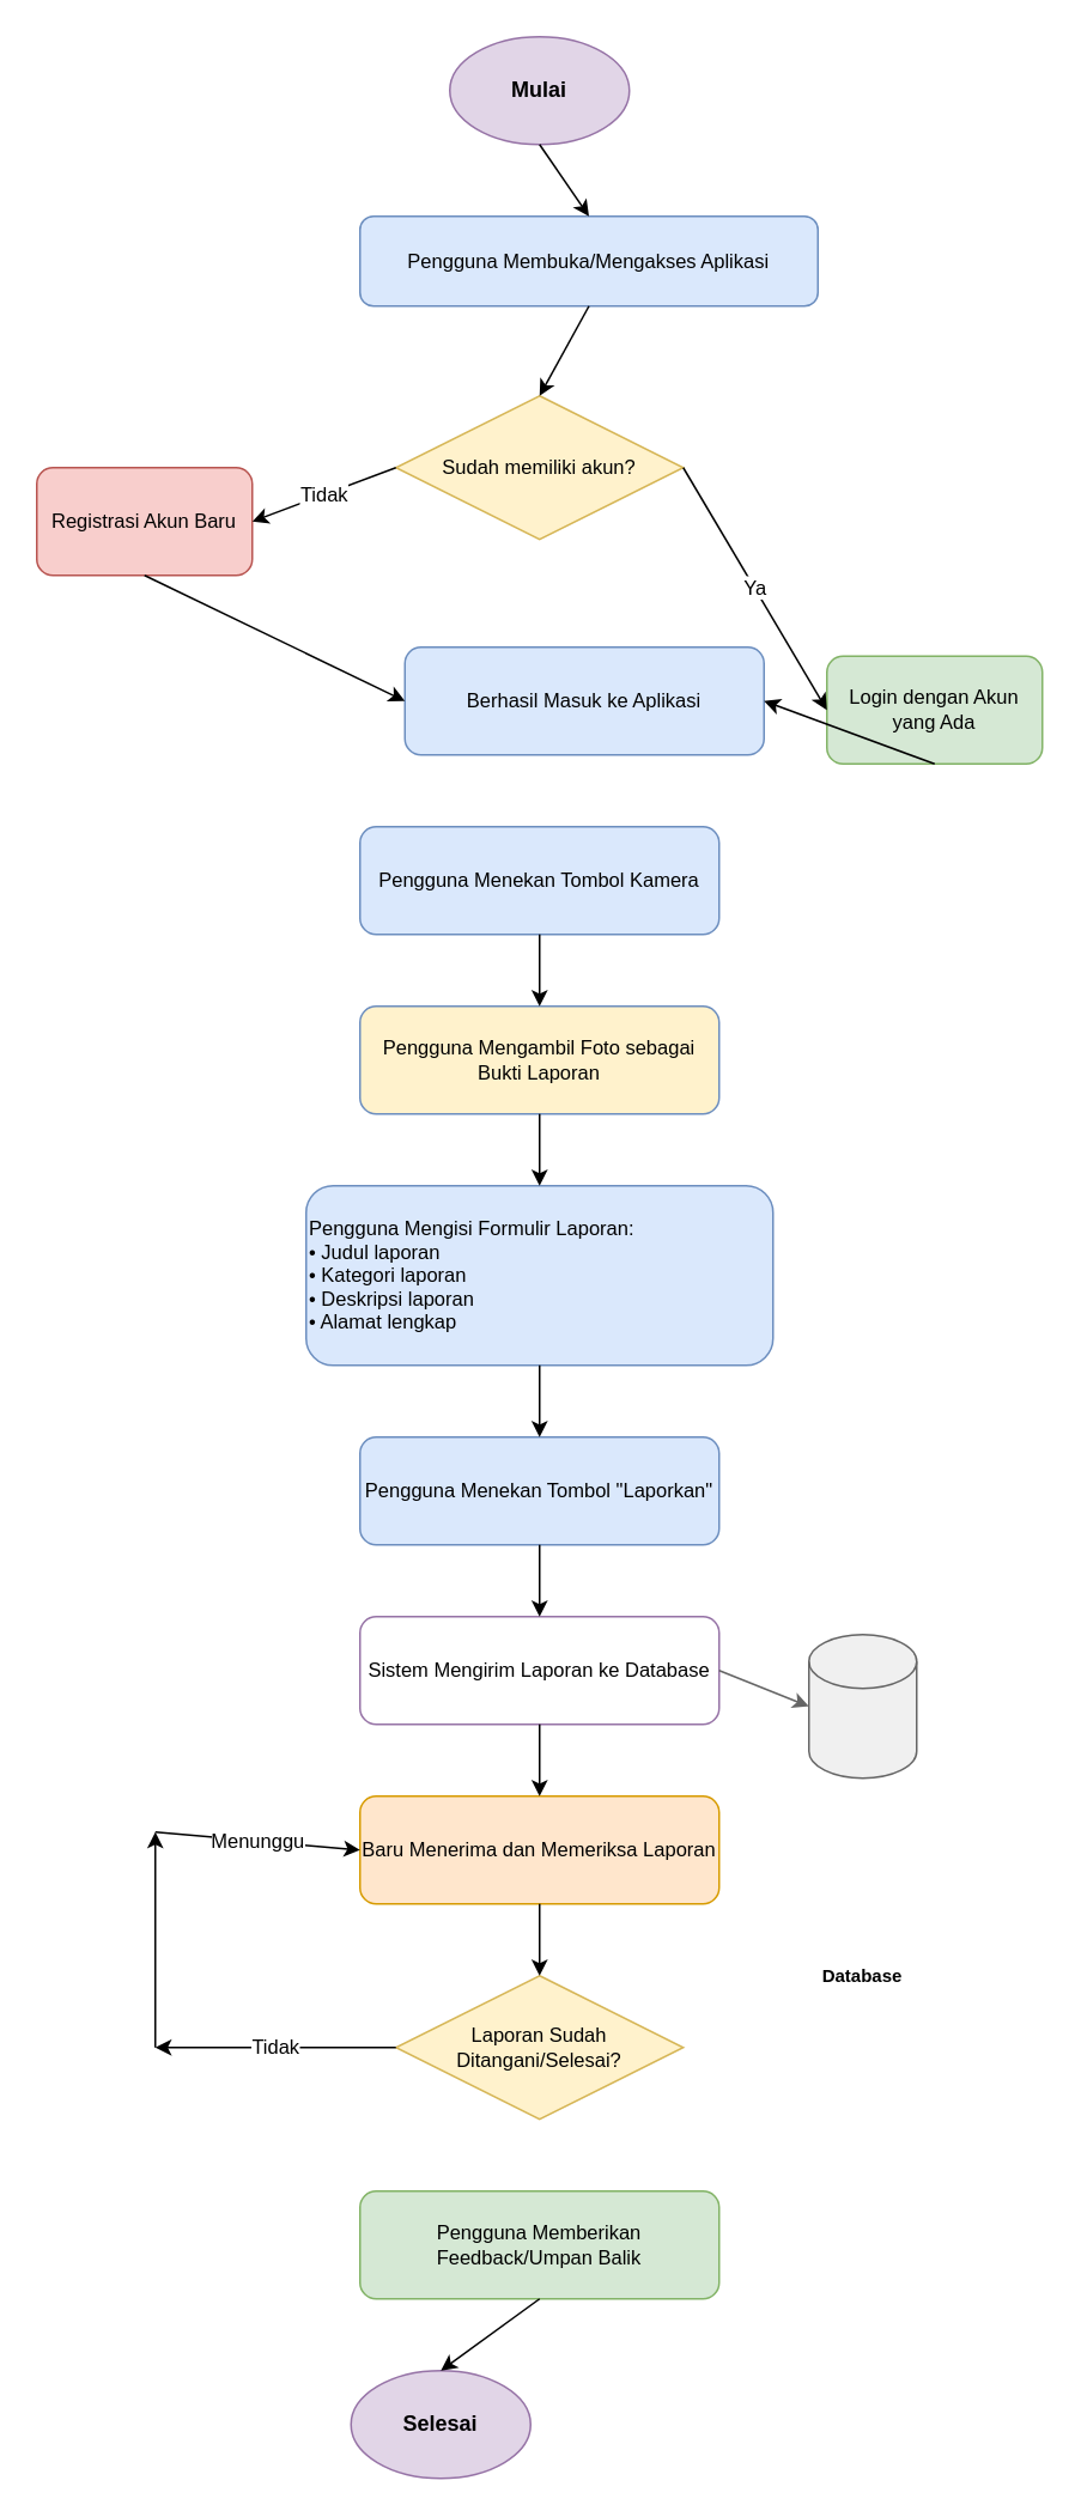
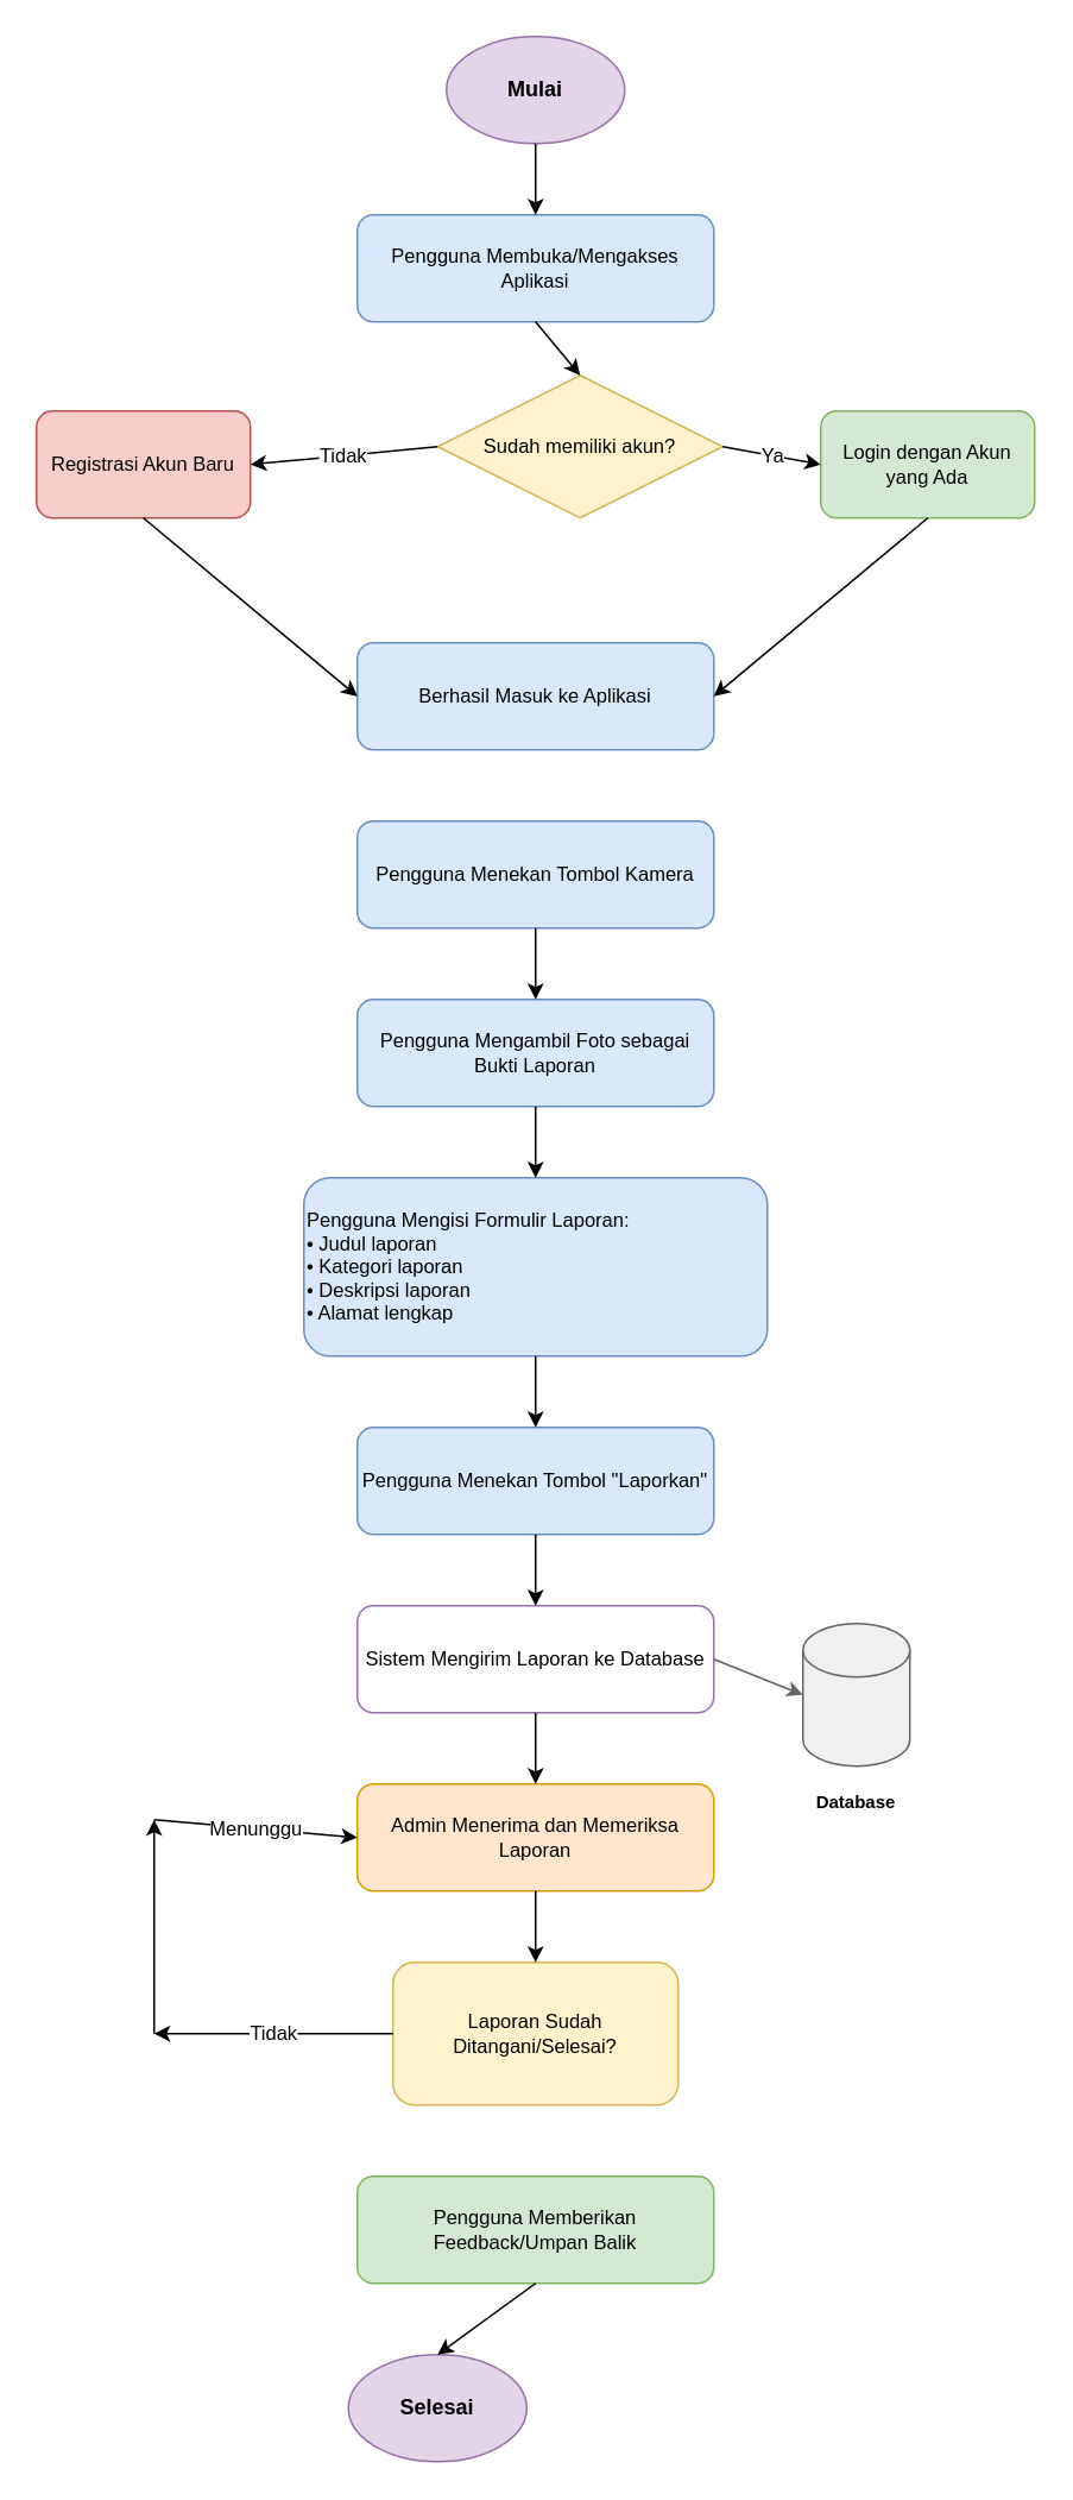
  <mxCell id="0" />
  <mxCell id="1" parent="0" />
  <mxCell id="2" value="Mulai" style="ellipse;whiteSpace=wrap;html=1;fillColor=#e1d5e7;strokeColor=#9673a6;fontSize=12;fontStyle=1;" vertex="1" parent="1"><mxGeometry x="250" y="20" width="100" height="60" as="geometry" /></mxCell>
- <mxCell id="3" value="Pengguna Membuka/Mengakses Aplikasi" style="rounded=1;whiteSpace=wrap;html=1;fillColor=#dae8fc;strokeColor=#6c8ebf;fontSize=11;" vertex="1" parent="1"><mxGeometry x="200" y="120" width="255" height="50" as="geometry" /></mxCell>
- <mxCell id="4" value="Sudah memiliki akun?" style="rhombus;whiteSpace=wrap;html=1;fillColor=#fff2cc;strokeColor=#d6b656;fontSize=11;" vertex="1" parent="1"><mxGeometry x="220" y="220" width="160" height="80" as="geometry" /></mxCell>
- <mxCell id="5" value="Registrasi Akun Baru" style="rounded=1;whiteSpace=wrap;html=1;fillColor=#f8cecc;strokeColor=#b85450;fontSize=11;" vertex="1" parent="1"><mxGeometry x="20" y="260" width="120" height="60" as="geometry" /></mxCell>
- <mxCell id="6" value="Login dengan Akun yang Ada" style="rounded=1;whiteSpace=wrap;html=1;fillColor=#d5e8d4;strokeColor=#82b366;fontSize=11;" vertex="1" parent="1"><mxGeometry x="460" y="365" width="120" height="60" as="geometry" /></mxCell>
- <mxCell id="7" value="Berhasil Masuk ke Aplikasi" style="rounded=1;whiteSpace=wrap;html=1;fillColor=#dae8fc;strokeColor=#6c8ebf;fontSize=11;" vertex="1" parent="1"><mxGeometry x="225" y="360" width="200" height="60" as="geometry" /></mxCell>
+ <mxCell id="3" value="Pengguna Membuka/Mengakses Aplikasi" style="rounded=1;whiteSpace=wrap;html=1;fillColor=#dae8fc;strokeColor=#6c8ebf;fontSize=11;" vertex="1" parent="1"><mxGeometry x="200" y="120" width="200" height="60" as="geometry" /></mxCell>
+ <mxCell id="4" value="Sudah memiliki akun?" style="rhombus;whiteSpace=wrap;html=1;fillColor=#fff2cc;strokeColor=#d6b656;fontSize=11;" vertex="1" parent="1"><mxGeometry x="245" y="210" width="160" height="80" as="geometry" /></mxCell>
+ <mxCell id="5" value="Registrasi Akun Baru" style="rounded=1;whiteSpace=wrap;html=1;fillColor=#f8cecc;strokeColor=#b85450;fontSize=11;" vertex="1" parent="1"><mxGeometry x="20" y="230" width="120" height="60" as="geometry" /></mxCell>
+ <mxCell id="6" value="Login dengan Akun yang Ada" style="rounded=1;whiteSpace=wrap;html=1;fillColor=#d5e8d4;strokeColor=#82b366;fontSize=11;" vertex="1" parent="1"><mxGeometry x="460" y="230" width="120" height="60" as="geometry" /></mxCell>
+ <mxCell id="7" value="Berhasil Masuk ke Aplikasi" style="rounded=1;whiteSpace=wrap;html=1;fillColor=#dae8fc;strokeColor=#6c8ebf;fontSize=11;" vertex="1" parent="1"><mxGeometry x="200" y="360" width="200" height="60" as="geometry" /></mxCell>
  <mxCell id="8" value="Pengguna Menekan Tombol Kamera" style="rounded=1;whiteSpace=wrap;html=1;fillColor=#dae8fc;strokeColor=#6c8ebf;fontSize=11;" vertex="1" parent="1"><mxGeometry x="200" y="460" width="200" height="60" as="geometry" /></mxCell>
- <mxCell id="9" value="Pengguna Mengambil Foto sebagai Bukti Laporan" style="rounded=1;whiteSpace=wrap;html=1;fillColor=#fff2cc;strokeColor=#6c8ebf;fontSize=11;" vertex="1" parent="1"><mxGeometry x="200" y="560" width="200" height="60" as="geometry" /></mxCell>
+ <mxCell id="9" value="Pengguna Mengambil Foto sebagai Bukti Laporan" style="rounded=1;whiteSpace=wrap;html=1;fillColor=#dae8fc;strokeColor=#6c8ebf;fontSize=11;" vertex="1" parent="1"><mxGeometry x="200" y="560" width="200" height="60" as="geometry" /></mxCell>
  <mxCell id="10" value="Pengguna Mengisi Formulir Laporan:&#10;• Judul laporan&#10;• Kategori laporan&#10;• Deskripsi laporan&#10;• Alamat lengkap" style="rounded=1;whiteSpace=wrap;html=1;fillColor=#dae8fc;strokeColor=#6c8ebf;fontSize=11;align=left;" vertex="1" parent="1"><mxGeometry x="170" y="660" width="260" height="100" as="geometry" /></mxCell>
  <mxCell id="11" value="Pengguna Menekan Tombol &quot;Laporkan&quot;" style="rounded=1;whiteSpace=wrap;html=1;fillColor=#dae8fc;strokeColor=#6c8ebf;fontSize=11;" vertex="1" parent="1"><mxGeometry x="200" y="800" width="200" height="60" as="geometry" /></mxCell>
  <mxCell id="12" value="Sistem Mengirim Laporan ke Database" style="rounded=1;whiteSpace=wrap;html=1;fillColor=#ffffff;strokeColor=#9673a6;fontSize=11;" vertex="1" parent="1"><mxGeometry x="200" y="900" width="200" height="60" as="geometry" /></mxCell>
  <mxCell id="13" value="" style="shape=cylinder3;whiteSpace=wrap;html=1;boundedLbl=1;backgroundOutline=1;size=15;fillColor=#f0f0f0;strokeColor=#666666;fontSize=11;" vertex="1" parent="1"><mxGeometry x="450" y="910" width="60" height="80" as="geometry" /></mxCell>
- <mxCell id="14" value="Database" style="text;html=1;strokeColor=none;fillColor=none;align=center;verticalAlign=middle;whiteSpace=wrap;rounded=0;fontSize=10;fontStyle=1;" vertex="1" parent="1"><mxGeometry x="450" y="1090" width="60" height="20" as="geometry" /></mxCell>
- <mxCell id="15" value="Baru Menerima dan Memeriksa Laporan" style="rounded=1;whiteSpace=wrap;html=1;fillColor=#ffe6cc;strokeColor=#d79b00;fontSize=11;" vertex="1" parent="1"><mxGeometry x="200" y="1000" width="200" height="60" as="geometry" /></mxCell>
- <mxCell id="16" value="Laporan Sudah Ditangani/Selesai?" style="rhombus;whiteSpace=wrap;html=1;fillColor=#fff2cc;strokeColor=#d6b656;fontSize=11;" vertex="1" parent="1"><mxGeometry x="220" y="1100" width="160" height="80" as="geometry" /></mxCell>
+ <mxCell id="14" value="Database" style="text;html=1;strokeColor=none;fillColor=none;align=center;verticalAlign=middle;whiteSpace=wrap;rounded=0;fontSize=10;fontStyle=1;" vertex="1" parent="1"><mxGeometry x="450" y="1000" width="60" height="20" as="geometry" /></mxCell>
+ <mxCell id="15" value="Admin Menerima dan Memeriksa Laporan" style="rounded=1;whiteSpace=wrap;html=1;fillColor=#ffe6cc;strokeColor=#d79b00;fontSize=11;" vertex="1" parent="1"><mxGeometry x="200" y="1000" width="200" height="60" as="geometry" /></mxCell>
+ <mxCell id="16" value="Laporan Sudah Ditangani/Selesai?" style="whiteSpace=wrap;html=1;fillColor=#fff2cc;strokeColor=#d6b656;fontSize=11;rounded=1;" vertex="1" parent="1"><mxGeometry x="220" y="1100" width="160" height="80" as="geometry" /></mxCell>
  <mxCell id="17" value="Pengguna Memberikan Feedback/Umpan Balik" style="rounded=1;whiteSpace=wrap;html=1;fillColor=#d5e8d4;strokeColor=#82b366;fontSize=11;" vertex="1" parent="1"><mxGeometry x="200" y="1220" width="200" height="60" as="geometry" /></mxCell>
  <mxCell id="18" value="Selesai" style="ellipse;whiteSpace=wrap;html=1;fillColor=#e1d5e7;strokeColor=#9673a6;fontSize=12;fontStyle=1;" vertex="1" parent="1"><mxGeometry x="195" y="1320" width="100" height="60" as="geometry" /></mxCell>
  <mxCell id="19" value="" style="endArrow=classic;html=1;rounded=0;exitX=0.5;exitY=1;exitDx=0;exitDy=0;entryX=0.5;entryY=0;entryDx=0;entryDy=0;" edge="1" parent="1" source="2" target="3"><mxGeometry width="50" height="50" relative="1" as="geometry"><mxPoint x="270" y="180" as="sourcePoint" /><mxPoint x="320" y="130" as="targetPoint" /></mxGeometry></mxCell>
  <mxCell id="20" value="" style="endArrow=classic;html=1;rounded=0;exitX=0.5;exitY=1;exitDx=0;exitDy=0;entryX=0.5;entryY=0;entryDx=0;entryDy=0;" edge="1" parent="1" source="3" target="4"><mxGeometry width="50" height="50" relative="1" as="geometry"><mxPoint x="270" y="230" as="sourcePoint" /><mxPoint x="320" y="180" as="targetPoint" /></mxGeometry></mxCell>
  <mxCell id="21" value="Tidak" style="endArrow=classic;html=1;rounded=0;exitX=0;exitY=0.5;exitDx=0;exitDy=0;entryX=1;entryY=0.5;entryDx=0;entryDy=0;" edge="1" parent="1" source="4" target="5"><mxGeometry width="50" height="50" relative="1" as="geometry"><mxPoint x="270" y="330" as="sourcePoint" /><mxPoint x="320" y="280" as="targetPoint" /></mxGeometry></mxCell>
  <mxCell id="22" value="Ya" style="endArrow=classic;html=1;rounded=0;exitX=1;exitY=0.5;exitDx=0;exitDy=0;entryX=0;entryY=0.5;entryDx=0;entryDy=0;" edge="1" parent="1" source="4" target="6"><mxGeometry width="50" height="50" relative="1" as="geometry"><mxPoint x="270" y="330" as="sourcePoint" /><mxPoint x="320" y="280" as="targetPoint" /></mxGeometry></mxCell>
  <mxCell id="23" value="" style="endArrow=classic;html=1;rounded=0;exitX=0.5;exitY=1;exitDx=0;exitDy=0;entryX=0;entryY=0.5;entryDx=0;entryDy=0;" edge="1" parent="1" source="5" target="7"><mxGeometry width="50" height="50" relative="1" as="geometry"><mxPoint x="80" y="380" as="sourcePoint" /><mxPoint x="200" y="390" as="targetPoint" /></mxGeometry></mxCell>
  <mxCell id="24" value="" style="endArrow=classic;html=1;rounded=0;exitX=0.5;exitY=1;exitDx=0;exitDy=0;entryX=1;entryY=0.5;entryDx=0;entryDy=0;" edge="1" parent="1" source="6" target="7"><mxGeometry width="50" height="50" relative="1" as="geometry"><mxPoint x="520" y="380" as="sourcePoint" /><mxPoint x="400" y="390" as="targetPoint" /></mxGeometry></mxCell>
  <mxCell id="25" value="" style="endArrow=classic;html=1;rounded=0;exitX=0.5;exitY=1;exitDx=0;exitDy=0;entryX=0.5;entryY=0;entryDx=0;entryDy=0;" edge="1" parent="1" source="8" target="9"><mxGeometry width="50" height="50" relative="1" as="geometry"><mxPoint x="270" y="580" as="sourcePoint" /><mxPoint x="320" y="530" as="targetPoint" /></mxGeometry></mxCell>
  <mxCell id="26" value="" style="endArrow=classic;html=1;rounded=0;exitX=0.5;exitY=1;exitDx=0;exitDy=0;entryX=0.5;entryY=0;entryDx=0;entryDy=0;" edge="1" parent="1" source="9" target="10"><mxGeometry width="50" height="50" relative="1" as="geometry"><mxPoint x="270" y="680" as="sourcePoint" /><mxPoint x="320" y="630" as="targetPoint" /></mxGeometry></mxCell>
  <mxCell id="27" value="" style="endArrow=classic;html=1;rounded=0;exitX=0.5;exitY=1;exitDx=0;exitDy=0;entryX=0.5;entryY=0;entryDx=0;entryDy=0;" edge="1" parent="1" source="10" target="11"><mxGeometry width="50" height="50" relative="1" as="geometry"><mxPoint x="270" y="830" as="sourcePoint" /><mxPoint x="320" y="780" as="targetPoint" /></mxGeometry></mxCell>
  <mxCell id="28" value="" style="endArrow=classic;html=1;rounded=0;exitX=0.5;exitY=1;exitDx=0;exitDy=0;entryX=0.5;entryY=0;entryDx=0;entryDy=0;" edge="1" parent="1" source="11" target="12"><mxGeometry width="50" height="50" relative="1" as="geometry"><mxPoint x="270" y="930" as="sourcePoint" /><mxPoint x="320" y="880" as="targetPoint" /></mxGeometry></mxCell>
  <mxCell id="29" value="" style="endArrow=classic;html=1;rounded=0;exitX=1;exitY=0.5;exitDx=0;exitDy=0;entryX=0;entryY=0.5;entryDx=0;entryDy=0;entryPerimeter=0;strokeColor=#666666;" edge="1" parent="1" source="12" target="13"><mxGeometry width="50" height="50" relative="1" as="geometry"><mxPoint x="400" y="930" as="sourcePoint" /><mxPoint x="450" y="950" as="targetPoint" /></mxGeometry></mxCell>
  <mxCell id="30" value="" style="endArrow=classic;html=1;rounded=0;exitX=0.5;exitY=1;exitDx=0;exitDy=0;entryX=0.5;entryY=0;entryDx=0;entryDy=0;" edge="1" parent="1" source="12" target="15"><mxGeometry width="50" height="50" relative="1" as="geometry"><mxPoint x="270" y="1030" as="sourcePoint" /><mxPoint x="320" y="980" as="targetPoint" /></mxGeometry></mxCell>
  <mxCell id="31" value="" style="endArrow=classic;html=1;rounded=0;exitX=0.5;exitY=1;exitDx=0;exitDy=0;entryX=0.5;entryY=0;entryDx=0;entryDy=0;" edge="1" parent="1" source="15" target="16"><mxGeometry width="50" height="50" relative="1" as="geometry"><mxPoint x="270" y="1130" as="sourcePoint" /><mxPoint x="320" y="1080" as="targetPoint" /></mxGeometry></mxCell>
  <mxCell id="32" value="" style="endArrow=classic;html=1;rounded=0;exitX=0.5;exitY=1;exitDx=0;exitDy=0;entryX=0.5;entryY=0;entryDx=0;entryDy=0;" edge="1" parent="1" source="17" target="18"><mxGeometry width="50" height="50" relative="1" as="geometry"><mxPoint x="270" y="1350" as="sourcePoint" /><mxPoint x="320" y="1300" as="targetPoint" /></mxGeometry></mxCell>
  <mxCell id="33" value="Tidak" style="endArrow=classic;html=1;rounded=0;exitX=0;exitY=0.5;exitDx=0;exitDy=0;" edge="1" parent="1" source="16"><mxGeometry width="50" height="50" relative="1" as="geometry"><mxPoint x="220" y="1140" as="sourcePoint" /><mxPoint x="86" y="1140" as="targetPoint" /></mxGeometry></mxCell>
  <mxCell id="34" value="" style="endArrow=classic;html=1;rounded=0;" edge="1" parent="1"><mxGeometry width="50" height="50" relative="1" as="geometry"><mxPoint x="86" y="1140" as="sourcePoint" /><mxPoint x="86" y="1020" as="targetPoint" /></mxGeometry></mxCell>
  <mxCell id="35" value="Menunggu" style="endArrow=classic;html=1;rounded=0;entryX=0;entryY=0.5;entryDx=0;entryDy=0;" edge="1" parent="1" target="15"><mxGeometry width="50" height="50" relative="1" as="geometry"><mxPoint x="86" y="1020" as="sourcePoint" /><mxPoint x="200" y="1030" as="targetPoint" /></mxGeometry></mxCell>
